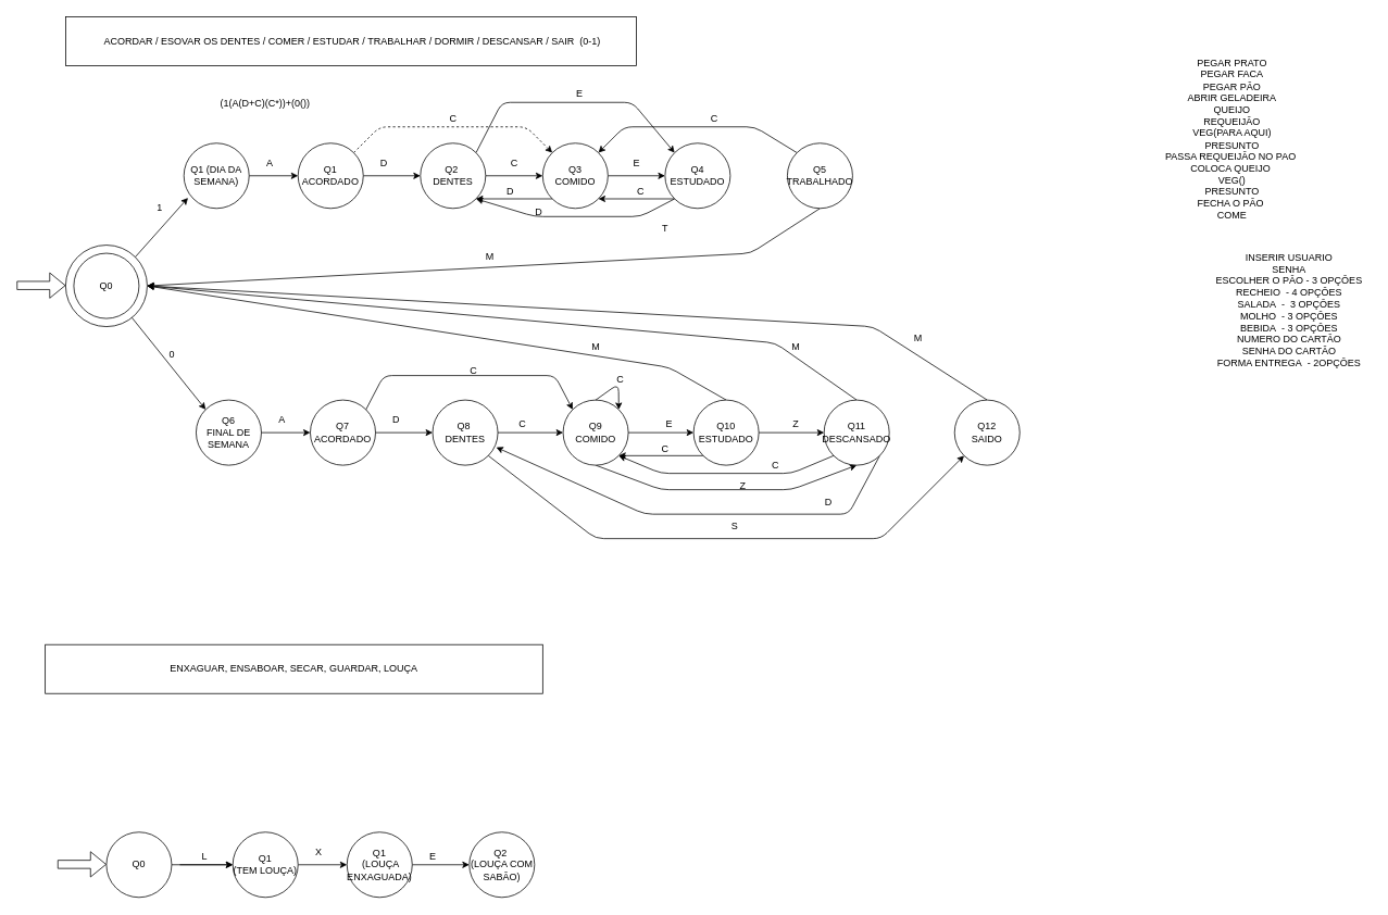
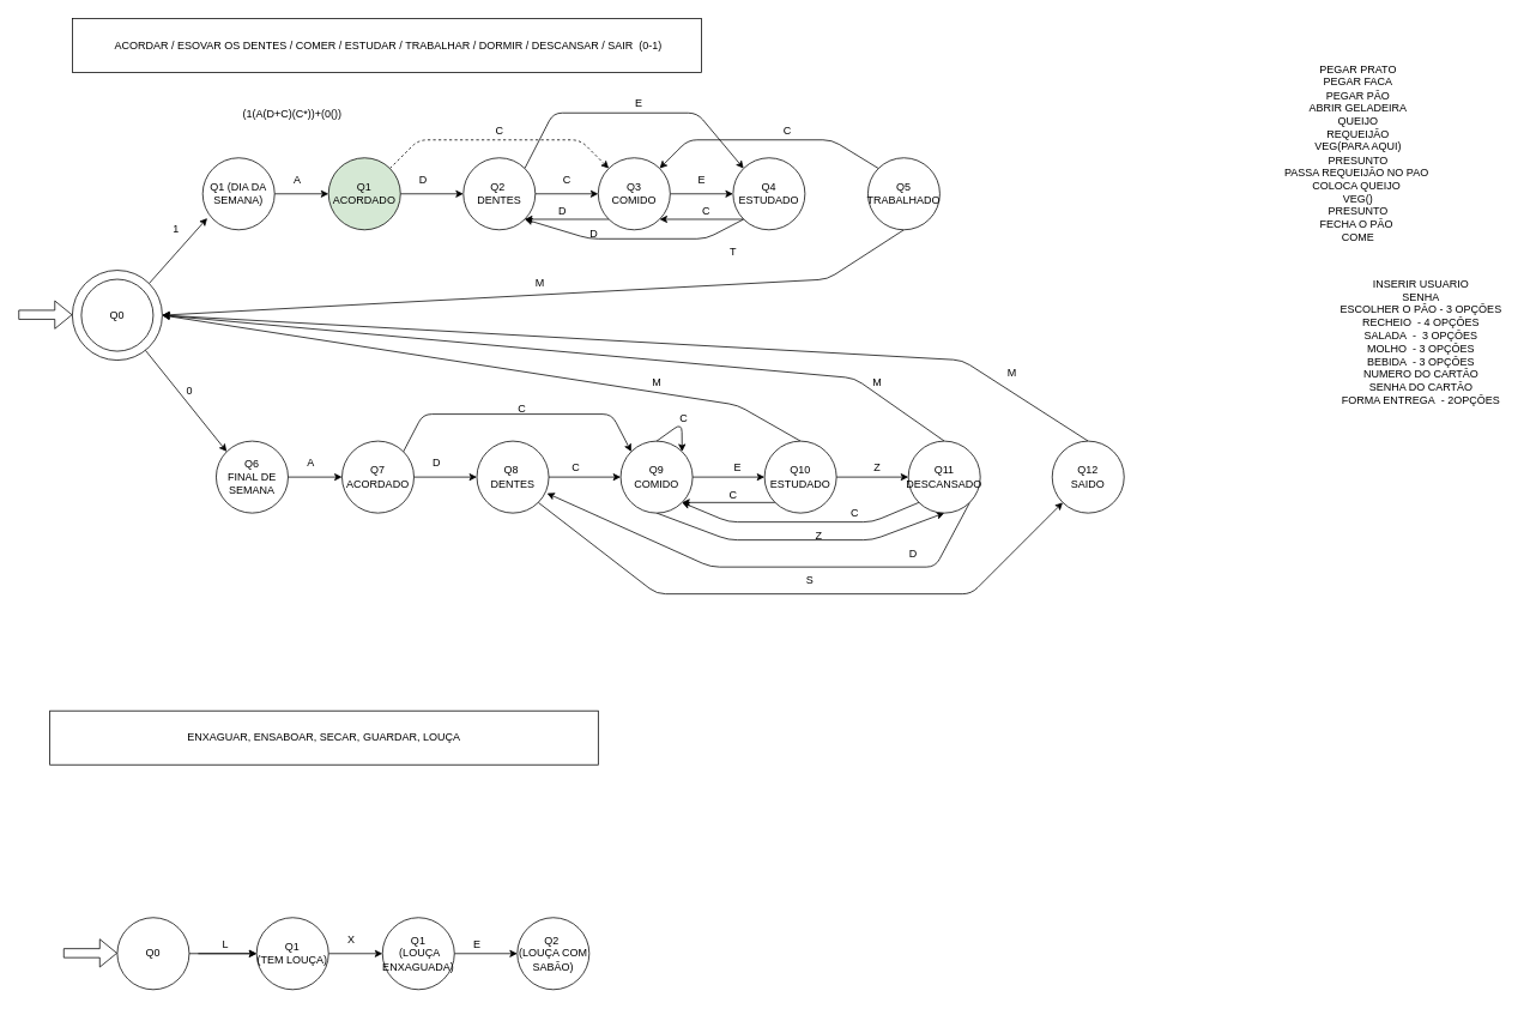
  <mxCell id="0" />
  <mxCell id="1" parent="0" />
  <mxCell id="2" value="" style="ellipse;whiteSpace=wrap;html=1;aspect=fixed;" vertex="1" parent="1"><mxGeometry x="80" y="300" width="100" height="100" as="geometry" /></mxCell>
  <mxCell id="3" value="&amp;nbsp;ACORDAR / ESOVAR OS DENTES / COMER / ESTUDAR / TRABALHAR / DORMIR / DESCANSAR / SAIR&amp;nbsp; (0-1)" style="rounded=0;whiteSpace=wrap;html=1;" vertex="1" parent="1"><mxGeometry x="80" y="20" width="700" height="60" as="geometry" /></mxCell>
  <mxCell id="4" style="edgeStyle=none;html=1;entryX=0;entryY=0;entryDx=0;entryDy=0;" edge="1" parent="1" source="2" target="10"><mxGeometry relative="1" as="geometry"><mxPoint x="160" y="390" as="sourcePoint" /></mxGeometry></mxCell>
  <mxCell id="5" style="edgeStyle=none;html=1;entryX=0.063;entryY=0.838;entryDx=0;entryDy=0;entryPerimeter=0;exitX=1;exitY=0;exitDx=0;exitDy=0;" edge="1" parent="1" source="2" target="9"><mxGeometry relative="1" as="geometry"><mxPoint x="185" y="285" as="sourcePoint" /></mxGeometry></mxCell>
  <mxCell id="6" value="Q0" style="ellipse;whiteSpace=wrap;html=1;aspect=fixed;" vertex="1" parent="1"><mxGeometry x="90" y="310" width="80" height="80" as="geometry" /></mxCell>
  <mxCell id="7" value="" style="shape=flexArrow;endArrow=classic;html=1;" edge="1" parent="1"><mxGeometry width="50" height="50" relative="1" as="geometry"><mxPoint x="20" y="349.5" as="sourcePoint" /><mxPoint x="80" y="349.5" as="targetPoint" /></mxGeometry></mxCell>
  <mxCell id="8" value="" style="edgeStyle=none;html=1;" edge="1" parent="1" source="9" target="13"><mxGeometry relative="1" as="geometry" /></mxCell>
  <mxCell id="9" value="Q1 (DIA DA SEMANA)" style="ellipse;whiteSpace=wrap;html=1;aspect=fixed;" vertex="1" parent="1"><mxGeometry x="225" y="175" width="80" height="80" as="geometry" /></mxCell>
  <mxCell id="10" value="Q6&lt;br&gt;FINAL DE SEMANA" style="ellipse;whiteSpace=wrap;html=1;aspect=fixed;" vertex="1" parent="1"><mxGeometry x="240" y="490" width="80" height="80" as="geometry" /></mxCell>
  <mxCell id="11" value="" style="edgeStyle=none;html=1;" edge="1" parent="1" source="13" target="16"><mxGeometry relative="1" as="geometry" /></mxCell>
  <mxCell id="12" style="edgeStyle=none;html=1;exitX=1;exitY=0;exitDx=0;exitDy=0;entryX=0;entryY=0;entryDx=0;entryDy=0;dashed=1;" edge="1" parent="1" source="13" target="19"><mxGeometry relative="1" as="geometry"><Array as="points"><mxPoint x="465" y="155" /><mxPoint x="645" y="155" /></Array></mxGeometry></mxCell>
- <mxCell id="13" value="Q1 ACORDADO" style="ellipse;whiteSpace=wrap;html=1;aspect=fixed;" vertex="1" parent="1"><mxGeometry x="365" y="175" width="80" height="80" as="geometry" /></mxCell>
+ <mxCell id="13" value="Q1 ACORDADO" style="ellipse;whiteSpace=wrap;html=1;aspect=fixed;fillColor=#d5e8d4;" vertex="1" parent="1"><mxGeometry x="365" y="175" width="80" height="80" as="geometry" /></mxCell>
  <mxCell id="14" value="" style="edgeStyle=none;html=1;" edge="1" parent="1" source="16" target="19"><mxGeometry relative="1" as="geometry" /></mxCell>
  <mxCell id="15" style="edgeStyle=none;html=1;exitX=1;exitY=0;exitDx=0;exitDy=0;entryX=0;entryY=0;entryDx=0;entryDy=0;" edge="1" parent="1" source="16" target="26"><mxGeometry relative="1" as="geometry"><Array as="points"><mxPoint x="615" y="125" /><mxPoint x="775" y="125" /></Array></mxGeometry></mxCell>
  <mxCell id="16" value="Q2&amp;nbsp;&lt;br&gt;DENTES" style="ellipse;whiteSpace=wrap;html=1;aspect=fixed;" vertex="1" parent="1"><mxGeometry x="515" y="175" width="80" height="80" as="geometry" /></mxCell>
  <mxCell id="17" value="" style="edgeStyle=none;html=1;" edge="1" parent="1" source="19" target="26"><mxGeometry relative="1" as="geometry" /></mxCell>
  <mxCell id="18" style="edgeStyle=none;html=1;exitX=0;exitY=1;exitDx=0;exitDy=0;entryX=1;entryY=1;entryDx=0;entryDy=0;" edge="1" parent="1" source="19" target="16"><mxGeometry relative="1" as="geometry" /></mxCell>
  <mxCell id="19" value="Q3&lt;br&gt;COMIDO" style="ellipse;whiteSpace=wrap;html=1;aspect=fixed;" vertex="1" parent="1"><mxGeometry x="665" y="175" width="80" height="80" as="geometry" /></mxCell>
  <mxCell id="20" value="1" style="text;html=1;align=center;verticalAlign=middle;resizable=0;points=[];autosize=1;strokeColor=none;fillColor=none;" vertex="1" parent="1"><mxGeometry x="180" y="240" width="30" height="30" as="geometry" /></mxCell>
  <mxCell id="21" value="A" style="text;html=1;align=center;verticalAlign=middle;resizable=0;points=[];autosize=1;strokeColor=none;fillColor=none;" vertex="1" parent="1"><mxGeometry x="315" y="185" width="30" height="30" as="geometry" /></mxCell>
  <mxCell id="22" value="D" style="text;html=1;align=center;verticalAlign=middle;resizable=0;points=[];autosize=1;strokeColor=none;fillColor=none;" vertex="1" parent="1"><mxGeometry x="455" y="185" width="30" height="30" as="geometry" /></mxCell>
  <mxCell id="23" value="C" style="text;html=1;align=center;verticalAlign=middle;resizable=0;points=[];autosize=1;strokeColor=none;fillColor=none;" vertex="1" parent="1"><mxGeometry x="615" y="185" width="30" height="30" as="geometry" /></mxCell>
  <mxCell id="24" style="edgeStyle=none;html=1;exitX=0;exitY=1;exitDx=0;exitDy=0;entryX=1;entryY=1;entryDx=0;entryDy=0;" edge="1" parent="1" source="26" target="16"><mxGeometry relative="1" as="geometry"><Array as="points"><mxPoint x="785" y="265" /><mxPoint x="655" y="265" /></Array></mxGeometry></mxCell>
  <mxCell id="25" style="edgeStyle=none;html=1;exitX=0;exitY=1;exitDx=0;exitDy=0;entryX=1;entryY=1;entryDx=0;entryDy=0;" edge="1" parent="1" source="26" target="19"><mxGeometry relative="1" as="geometry" /></mxCell>
  <mxCell id="26" value="Q4&lt;br&gt;ESTUDADO" style="ellipse;whiteSpace=wrap;html=1;aspect=fixed;" vertex="1" parent="1"><mxGeometry x="815" y="175" width="80" height="80" as="geometry" /></mxCell>
  <mxCell id="27" value="E" style="text;html=1;align=center;verticalAlign=middle;resizable=0;points=[];autosize=1;strokeColor=none;fillColor=none;" vertex="1" parent="1"><mxGeometry x="765" y="185" width="30" height="30" as="geometry" /></mxCell>
  <mxCell id="28" style="edgeStyle=none;html=1;exitX=0;exitY=0;exitDx=0;exitDy=0;entryX=1;entryY=0;entryDx=0;entryDy=0;" edge="1" parent="1" source="30" target="19"><mxGeometry relative="1" as="geometry"><mxPoint x="935" y="145" as="targetPoint" /><Array as="points"><mxPoint x="925" y="155" /><mxPoint x="765" y="155" /></Array></mxGeometry></mxCell>
  <mxCell id="29" style="edgeStyle=none;html=1;exitX=0.5;exitY=1;exitDx=0;exitDy=0;entryX=1;entryY=0.5;entryDx=0;entryDy=0;" edge="1" parent="1" source="30" target="2"><mxGeometry relative="1" as="geometry"><Array as="points"><mxPoint x="920" y="310" /></Array></mxGeometry></mxCell>
  <mxCell id="30" value="Q5&lt;br&gt;TRABALHADO" style="ellipse;whiteSpace=wrap;html=1;aspect=fixed;" vertex="1" parent="1"><mxGeometry x="965" y="175" width="80" height="80" as="geometry" /></mxCell>
  <mxCell id="31" value="C" style="text;html=1;align=center;verticalAlign=middle;resizable=0;points=[];autosize=1;strokeColor=none;fillColor=none;" vertex="1" parent="1"><mxGeometry x="540" y="130" width="30" height="30" as="geometry" /></mxCell>
  <mxCell id="32" value="E" style="text;html=1;align=center;verticalAlign=middle;resizable=0;points=[];autosize=1;strokeColor=none;fillColor=none;" vertex="1" parent="1"><mxGeometry x="695" y="100" width="30" height="30" as="geometry" /></mxCell>
  <mxCell id="33" value="T" style="text;html=1;align=center;verticalAlign=middle;resizable=0;points=[];autosize=1;strokeColor=none;fillColor=none;" vertex="1" parent="1"><mxGeometry x="800" y="265" width="30" height="30" as="geometry" /></mxCell>
  <mxCell id="34" value="C" style="text;html=1;align=center;verticalAlign=middle;resizable=0;points=[];autosize=1;strokeColor=none;fillColor=none;" vertex="1" parent="1"><mxGeometry x="770" y="220" width="30" height="30" as="geometry" /></mxCell>
  <mxCell id="35" value="C" style="text;html=1;align=center;verticalAlign=middle;resizable=0;points=[];autosize=1;strokeColor=none;fillColor=none;" vertex="1" parent="1"><mxGeometry x="860" y="130" width="30" height="30" as="geometry" /></mxCell>
  <mxCell id="36" value="D" style="text;html=1;align=center;verticalAlign=middle;resizable=0;points=[];autosize=1;strokeColor=none;fillColor=none;" vertex="1" parent="1"><mxGeometry x="610" y="220" width="30" height="30" as="geometry" /></mxCell>
  <mxCell id="37" value="D" style="text;html=1;align=center;verticalAlign=middle;resizable=0;points=[];autosize=1;strokeColor=none;fillColor=none;" vertex="1" parent="1"><mxGeometry x="645" y="245" width="30" height="30" as="geometry" /></mxCell>
  <mxCell id="38" value="M" style="text;html=1;align=center;verticalAlign=middle;resizable=0;points=[];autosize=1;strokeColor=none;fillColor=none;" vertex="1" parent="1"><mxGeometry x="585" y="300" width="30" height="30" as="geometry" /></mxCell>
  <mxCell id="39" value="0" style="text;html=1;align=center;verticalAlign=middle;resizable=0;points=[];autosize=1;strokeColor=none;fillColor=none;" vertex="1" parent="1"><mxGeometry x="195" y="420" width="30" height="30" as="geometry" /></mxCell>
  <mxCell id="40" value="" style="edgeStyle=none;html=1;" edge="1" parent="1" target="43"><mxGeometry relative="1" as="geometry"><mxPoint x="320" y="530" as="sourcePoint" /></mxGeometry></mxCell>
  <mxCell id="41" value="" style="edgeStyle=none;html=1;" edge="1" parent="1" source="43"><mxGeometry relative="1" as="geometry"><mxPoint x="530" y="530" as="targetPoint" /></mxGeometry></mxCell>
  <mxCell id="42" style="edgeStyle=none;html=1;exitX=1;exitY=0;exitDx=0;exitDy=0;entryX=0;entryY=0;entryDx=0;entryDy=0;" edge="1" parent="1" source="43" target="51"><mxGeometry relative="1" as="geometry"><Array as="points"><mxPoint x="470" y="460" /><mxPoint x="680" y="460" /></Array></mxGeometry></mxCell>
  <mxCell id="43" value="Q7 ACORDADO" style="ellipse;whiteSpace=wrap;html=1;aspect=fixed;" vertex="1" parent="1"><mxGeometry x="380" y="490" width="80" height="80" as="geometry" /></mxCell>
  <mxCell id="44" value="A" style="text;html=1;align=center;verticalAlign=middle;resizable=0;points=[];autosize=1;strokeColor=none;fillColor=none;" vertex="1" parent="1"><mxGeometry x="330" y="500" width="30" height="30" as="geometry" /></mxCell>
  <mxCell id="45" value="D" style="text;html=1;align=center;verticalAlign=middle;resizable=0;points=[];autosize=1;strokeColor=none;fillColor=none;" vertex="1" parent="1"><mxGeometry x="470" y="500" width="30" height="30" as="geometry" /></mxCell>
  <mxCell id="46" value="" style="edgeStyle=none;html=1;" edge="1" parent="1" source="48" target="51"><mxGeometry relative="1" as="geometry" /></mxCell>
  <mxCell id="47" style="edgeStyle=none;html=1;exitX=1;exitY=1;exitDx=0;exitDy=0;entryX=0;entryY=1;entryDx=0;entryDy=0;" edge="1" parent="1" source="48" target="61"><mxGeometry relative="1" as="geometry"><Array as="points"><mxPoint x="730" y="660" /><mxPoint x="1080" y="660" /></Array></mxGeometry></mxCell>
  <mxCell id="48" value="Q8&amp;nbsp;&lt;br&gt;DENTES" style="ellipse;whiteSpace=wrap;html=1;aspect=fixed;" vertex="1" parent="1"><mxGeometry x="530" y="490" width="80" height="80" as="geometry" /></mxCell>
  <mxCell id="49" value="" style="edgeStyle=none;html=1;" edge="1" parent="1" source="51" target="55"><mxGeometry relative="1" as="geometry" /></mxCell>
  <mxCell id="50" style="edgeStyle=none;html=1;exitX=0.5;exitY=1;exitDx=0;exitDy=0;entryX=0.5;entryY=1;entryDx=0;entryDy=0;" edge="1" parent="1" source="51" target="59"><mxGeometry relative="1" as="geometry"><Array as="points"><mxPoint x="810" y="600" /><mxPoint x="970" y="600" /></Array></mxGeometry></mxCell>
  <mxCell id="51" value="Q9&lt;br&gt;COMIDO" style="ellipse;whiteSpace=wrap;html=1;aspect=fixed;" vertex="1" parent="1"><mxGeometry x="690" y="490" width="80" height="80" as="geometry" /></mxCell>
  <mxCell id="52" value="" style="edgeStyle=none;html=1;" edge="1" parent="1" source="55" target="59"><mxGeometry relative="1" as="geometry" /></mxCell>
  <mxCell id="53" style="edgeStyle=none;html=1;exitX=0.5;exitY=0;exitDx=0;exitDy=0;" edge="1" parent="1" source="55"><mxGeometry relative="1" as="geometry"><mxPoint x="180" y="350" as="targetPoint" /><Array as="points"><mxPoint x="820" y="450" /></Array></mxGeometry></mxCell>
  <mxCell id="54" style="edgeStyle=none;html=1;exitX=0;exitY=1;exitDx=0;exitDy=0;entryX=1;entryY=1;entryDx=0;entryDy=0;" edge="1" parent="1" source="55" target="51"><mxGeometry relative="1" as="geometry"><mxPoint x="820" y="570" as="targetPoint" /></mxGeometry></mxCell>
  <mxCell id="55" value="Q10&lt;br&gt;ESTUDADO" style="ellipse;whiteSpace=wrap;html=1;aspect=fixed;" vertex="1" parent="1"><mxGeometry x="850" y="490" width="80" height="80" as="geometry" /></mxCell>
  <mxCell id="56" style="edgeStyle=none;html=1;exitX=0.5;exitY=0;exitDx=0;exitDy=0;entryX=1;entryY=0.5;entryDx=0;entryDy=0;" edge="1" parent="1" source="59" target="2"><mxGeometry relative="1" as="geometry"><Array as="points"><mxPoint x="950" y="420" /></Array></mxGeometry></mxCell>
  <mxCell id="57" style="edgeStyle=none;html=1;exitX=0;exitY=1;exitDx=0;exitDy=0;entryX=1;entryY=1;entryDx=0;entryDy=0;" edge="1" parent="1" source="59" target="51"><mxGeometry relative="1" as="geometry"><Array as="points"><mxPoint x="970" y="580" /><mxPoint x="810" y="580" /></Array></mxGeometry></mxCell>
  <mxCell id="58" style="edgeStyle=none;html=1;exitX=1;exitY=1;exitDx=0;exitDy=0;entryX=0.975;entryY=0.725;entryDx=0;entryDy=0;entryPerimeter=0;" edge="1" parent="1" source="59" target="48"><mxGeometry relative="1" as="geometry"><Array as="points"><mxPoint x="1040" y="630" /><mxPoint x="790" y="630" /></Array></mxGeometry></mxCell>
  <mxCell id="59" value="Q11&lt;br&gt;DESCANSADO" style="ellipse;whiteSpace=wrap;html=1;aspect=fixed;" vertex="1" parent="1"><mxGeometry x="1010" y="490" width="80" height="80" as="geometry" /></mxCell>
  <mxCell id="60" style="edgeStyle=none;html=1;exitX=0.5;exitY=0;exitDx=0;exitDy=0;" edge="1" parent="1" source="61"><mxGeometry relative="1" as="geometry"><mxPoint x="180" y="350" as="targetPoint" /><Array as="points"><mxPoint x="1070" y="400" /></Array></mxGeometry></mxCell>
  <mxCell id="61" value="Q12&lt;br&gt;SAIDO" style="ellipse;whiteSpace=wrap;html=1;aspect=fixed;" vertex="1" parent="1"><mxGeometry x="1170" y="490" width="80" height="80" as="geometry" /></mxCell>
  <mxCell id="62" value="S" style="text;html=1;align=center;verticalAlign=middle;resizable=0;points=[];autosize=1;strokeColor=none;fillColor=none;" vertex="1" parent="1"><mxGeometry x="885" y="630" width="30" height="30" as="geometry" /></mxCell>
  <mxCell id="63" value="C" style="text;html=1;align=center;verticalAlign=middle;resizable=0;points=[];autosize=1;strokeColor=none;fillColor=none;" vertex="1" parent="1"><mxGeometry x="565" y="440" width="30" height="30" as="geometry" /></mxCell>
  <mxCell id="64" value="C" style="text;html=1;align=center;verticalAlign=middle;resizable=0;points=[];autosize=1;strokeColor=none;fillColor=none;" vertex="1" parent="1"><mxGeometry x="625" y="505" width="30" height="30" as="geometry" /></mxCell>
  <mxCell id="65" value="E" style="text;html=1;align=center;verticalAlign=middle;resizable=0;points=[];autosize=1;strokeColor=none;fillColor=none;" vertex="1" parent="1"><mxGeometry x="805" y="505" width="30" height="30" as="geometry" /></mxCell>
  <mxCell id="66" value="Z" style="text;html=1;align=center;verticalAlign=middle;resizable=0;points=[];autosize=1;strokeColor=none;fillColor=none;" vertex="1" parent="1"><mxGeometry x="895" y="580" width="30" height="30" as="geometry" /></mxCell>
  <mxCell id="67" value="Z" style="text;html=1;align=center;verticalAlign=middle;resizable=0;points=[];autosize=1;strokeColor=none;fillColor=none;" vertex="1" parent="1"><mxGeometry x="960" y="505" width="30" height="30" as="geometry" /></mxCell>
  <mxCell id="68" style="edgeStyle=none;html=1;exitX=0.5;exitY=0;exitDx=0;exitDy=0;entryX=1;entryY=0;entryDx=0;entryDy=0;" edge="1" parent="1" source="51" target="51"><mxGeometry relative="1" as="geometry"><Array as="points"><mxPoint x="758" y="470" /></Array></mxGeometry></mxCell>
  <mxCell id="69" value="C" style="text;html=1;align=center;verticalAlign=middle;resizable=0;points=[];autosize=1;strokeColor=none;fillColor=none;" vertex="1" parent="1"><mxGeometry x="800" y="535" width="30" height="30" as="geometry" /></mxCell>
  <mxCell id="70" value="C" style="text;html=1;align=center;verticalAlign=middle;resizable=0;points=[];autosize=1;strokeColor=none;fillColor=none;" vertex="1" parent="1"><mxGeometry x="935" y="555" width="30" height="30" as="geometry" /></mxCell>
  <mxCell id="71" value="C" style="text;html=1;align=center;verticalAlign=middle;resizable=0;points=[];autosize=1;strokeColor=none;fillColor=none;" vertex="1" parent="1"><mxGeometry x="745" y="450" width="30" height="30" as="geometry" /></mxCell>
  <mxCell id="72" value="M" style="text;html=1;align=center;verticalAlign=middle;resizable=0;points=[];autosize=1;strokeColor=none;fillColor=none;" vertex="1" parent="1"><mxGeometry x="715" y="410" width="30" height="30" as="geometry" /></mxCell>
  <mxCell id="73" value="M" style="text;html=1;align=center;verticalAlign=middle;resizable=0;points=[];autosize=1;strokeColor=none;fillColor=none;" vertex="1" parent="1"><mxGeometry x="1110" y="400" width="30" height="30" as="geometry" /></mxCell>
  <mxCell id="74" value="M" style="text;html=1;align=center;verticalAlign=middle;resizable=0;points=[];autosize=1;strokeColor=none;fillColor=none;" vertex="1" parent="1"><mxGeometry x="960" y="410" width="30" height="30" as="geometry" /></mxCell>
  <mxCell id="75" value="D" style="text;html=1;align=center;verticalAlign=middle;resizable=0;points=[];autosize=1;strokeColor=none;fillColor=none;" vertex="1" parent="1"><mxGeometry x="1000" y="600" width="30" height="30" as="geometry" /></mxCell>
  <mxCell id="76" value="(1(A(D+C)(C*))+(0())" style="text;html=45;align=center;verticalAlign=middle;resizable=0;points=[];autosize=1;strokeColor=none;fillColor=none;" vertex="1" parent="1"><mxGeometry x="260" y="110" width="130" height="30" as="geometry" /></mxCell>
  <mxCell id="77" value="" style="edgeStyle=none;html=1;fontFamily=Helvetica;fontSize=12;fontColor=default;" edge="1" parent="1" target="82"><mxGeometry relative="1" as="geometry"><mxPoint x="220" y="1060" as="sourcePoint" /></mxGeometry></mxCell>
  <mxCell id="78" value="" style="edgeStyle=none;html=1;fontFamily=Helvetica;fontSize=12;fontColor=default;" edge="1" parent="1" source="79" target="82"><mxGeometry relative="1" as="geometry" /></mxCell>
  <mxCell id="79" value="Q0" style="ellipse;whiteSpace=wrap;html=1;aspect=fixed;" vertex="1" parent="1"><mxGeometry x="130" y="1020" width="80" height="80" as="geometry" /></mxCell>
  <mxCell id="80" value="" style="shape=flexArrow;endArrow=classic;html=1;" edge="1" parent="1"><mxGeometry width="50" height="50" relative="1" as="geometry"><mxPoint x="70" y="1059.5" as="sourcePoint" /><mxPoint x="130" y="1059.5" as="targetPoint" /></mxGeometry></mxCell>
  <mxCell id="81" value="" style="edgeStyle=none;html=1;" edge="1" parent="1" source="82" target="84"><mxGeometry relative="1" as="geometry" /></mxCell>
  <mxCell id="82" value="Q1&lt;br&gt;(TEM LOUÇA)" style="ellipse;whiteSpace=wrap;html=1;aspect=fixed;" vertex="1" parent="1"><mxGeometry x="285" y="1020" width="80" height="80" as="geometry" /></mxCell>
  <mxCell id="83" value="" style="edgeStyle=none;html=1;" edge="1" parent="1" source="84" target="85"><mxGeometry relative="1" as="geometry" /></mxCell>
  <mxCell id="84" value="Q1&lt;br&gt;&amp;nbsp;(LOUÇA ENXAGUADA)" style="ellipse;whiteSpace=wrap;html=1;aspect=fixed;" vertex="1" parent="1"><mxGeometry x="425" y="1020" width="80" height="80" as="geometry" /></mxCell>
  <mxCell id="85" value="Q2&amp;nbsp;&lt;br&gt;(LOUÇA COM SABÂO)" style="ellipse;whiteSpace=wrap;html=1;aspect=fixed;" vertex="1" parent="1"><mxGeometry x="575" y="1020" width="80" height="80" as="geometry" /></mxCell>
  <mxCell id="86" value="X" style="text;html=1;align=center;verticalAlign=middle;resizable=0;points=[];autosize=1;strokeColor=none;fillColor=none;" vertex="1" parent="1"><mxGeometry x="375" y="1030" width="30" height="30" as="geometry" /></mxCell>
  <mxCell id="87" value="ENXAGUAR, ENSABOAR, SECAR, GUARDAR, LOUÇA" style="whiteSpace=wrap;html=1;fontFamily=Helvetica;fontSize=12;fontColor=default;fillColor=none;gradientColor=none;" vertex="1" parent="1"><mxGeometry x="55" y="790" width="610" height="60" as="geometry" /></mxCell>
  <mxCell id="88" value="L" style="text;html=1;align=center;verticalAlign=middle;resizable=0;points=[];autosize=1;strokeColor=none;fillColor=none;fontSize=12;fontFamily=Helvetica;fontColor=default;" vertex="1" parent="1"><mxGeometry x="235" y="1035" width="30" height="30" as="geometry" /></mxCell>
  <mxCell id="89" value="E" style="text;html=1;align=center;verticalAlign=middle;resizable=0;points=[];autosize=1;strokeColor=none;fillColor=none;fontSize=12;fontFamily=Helvetica;fontColor=default;" vertex="1" parent="1"><mxGeometry x="515" y="1035" width="30" height="30" as="geometry" /></mxCell>
  <mxCell id="90" value="PEGAR PRATO&lt;br&gt;PEGAR FACA&lt;br&gt;PEGAR PÂO&lt;br&gt;ABRIR GELADEIRA&lt;br&gt;QUEIJO&lt;br&gt;REQUEIJÂO&lt;br&gt;VEG(PARA AQUI)&lt;br&gt;PRESUNTO&lt;br&gt;PASSA REQUEIJÂO NO PAO&amp;nbsp;&lt;br&gt;COLOCA QUEIJO&amp;nbsp;&lt;br&gt;VEG()&lt;br&gt;PRESUNTO&lt;br&gt;FECHA O PÂO&amp;nbsp;&lt;br&gt;COME" style="text;html=1;align=center;verticalAlign=middle;resizable=0;points=[];autosize=1;strokeColor=none;fillColor=none;fontSize=12;fontFamily=Helvetica;fontColor=default;" vertex="1" parent="1"><mxGeometry x="1415" y="65" width="190" height="210" as="geometry" /></mxCell>
  <mxCell id="91" value="INSERIR USUARIO&lt;br&gt;SENHA&lt;br&gt;ESCOLHER O PÂO - 3 OPÇÔES&lt;br&gt;RECHEIO&amp;nbsp; - 4 OPÇÔES&lt;br&gt;SALADA&amp;nbsp; -&amp;nbsp; 3 OPÇÔES&lt;br&gt;MOLHO&amp;nbsp; - 3 OPÇÔES&lt;br&gt;BEBIDA&amp;nbsp; - 3 OPÇÔES&lt;br&gt;NUMERO DO CARTÂO&lt;br&gt;SENHA DO CARTÂO&lt;br&gt;FORMA ENTREGA&amp;nbsp; - 2OPÇÔES&lt;br&gt;" style="text;html=1;align=center;verticalAlign=middle;resizable=0;points=[];autosize=1;strokeColor=none;fillColor=none;fontSize=12;fontFamily=Helvetica;fontColor=default;" vertex="1" parent="1"><mxGeometry x="1480" y="300" width="200" height="160" as="geometry" /></mxCell>
